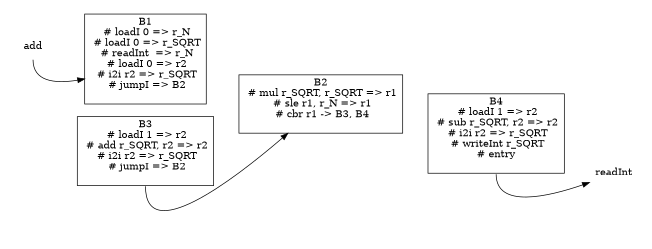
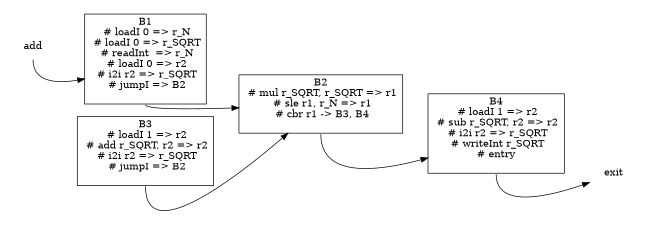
  digraph {
    rankdir=LR
    node [fillcolor="/x11/white" shape=box]
    edge [tailport=s]
    n1 [label=<B1<br/> # loadI 0 =&gt; r_N<br/> # loadI 0 =&gt; r_SQRT<br/> # readInt  =&gt; r_N<br/> # loadI 0 =&gt; r2<br/> # i2i r2 =&gt; r_SQRT<br/> # jumpI =&gt; B2<br/> >]
    n2 [label=add shape=none fillcolor=""]
    n3 [label=<B2<br/> # mul r_SQRT&#44; r_SQRT =&gt; r1<br/> # sle r1&#44; r_N =&gt; r1<br/> # cbr r1 -&gt; B3, B4<br/> >]
    n4 [label=<B3<br/> # loadI 1 =&gt; r2<br/> # add r_SQRT&#44; r2 =&gt; r2<br/> # i2i r2 =&gt; r_SQRT<br/> # jumpI =&gt; B2<br/> >]
    n5 [label=<B4<br/> # loadI 1 =&gt; r2<br/> # sub r_SQRT&#44; r2 =&gt; r2<br/> # i2i r2 =&gt; r_SQRT<br/> # writeInt r_SQRT<br/> # entry <br/> >]
-   exit [shape=none label=readInt fillcolor=""]
+   exit [shape=none fillcolor=""]
    subgraph cluster_1 {
      color="/x11/white"
      n1
      n2
      n3
      n4
      n5
      exit
    }
+   n1 -> n3
    n2 -> n1
+   n3 -> n5
    n4 -> n3
    n5 -> exit
  }
